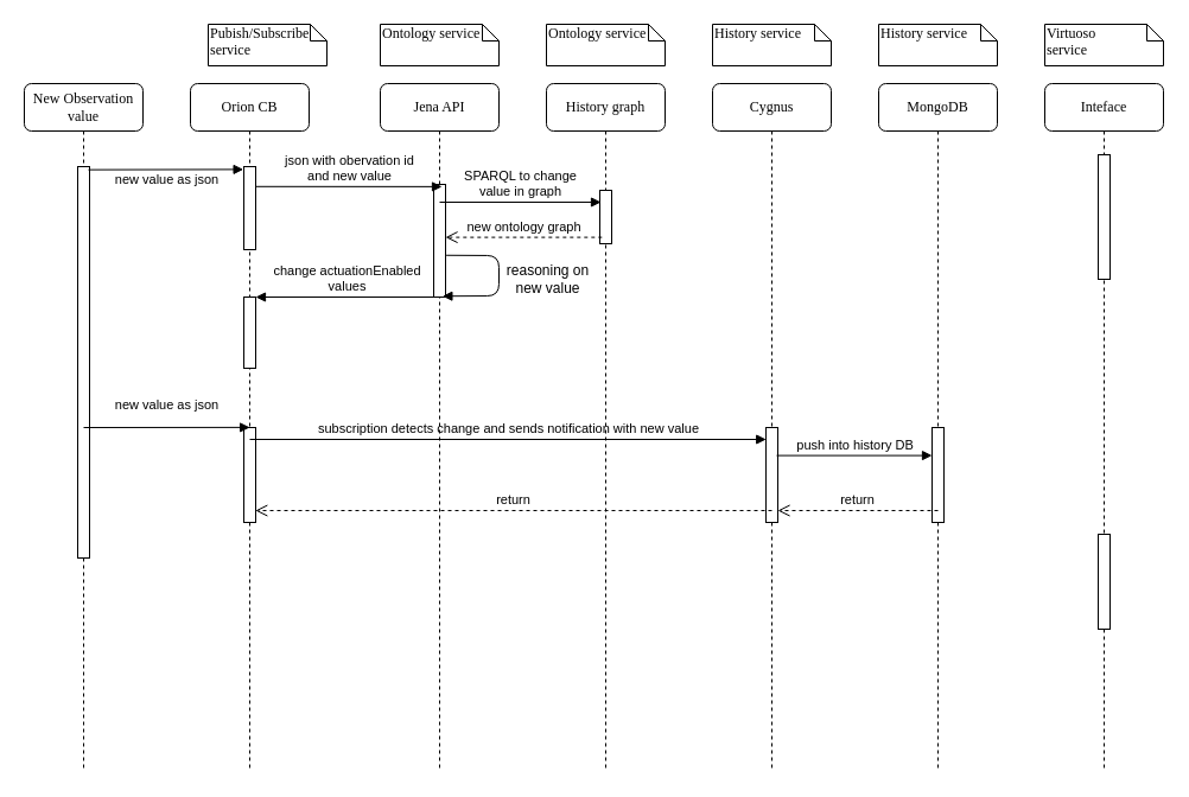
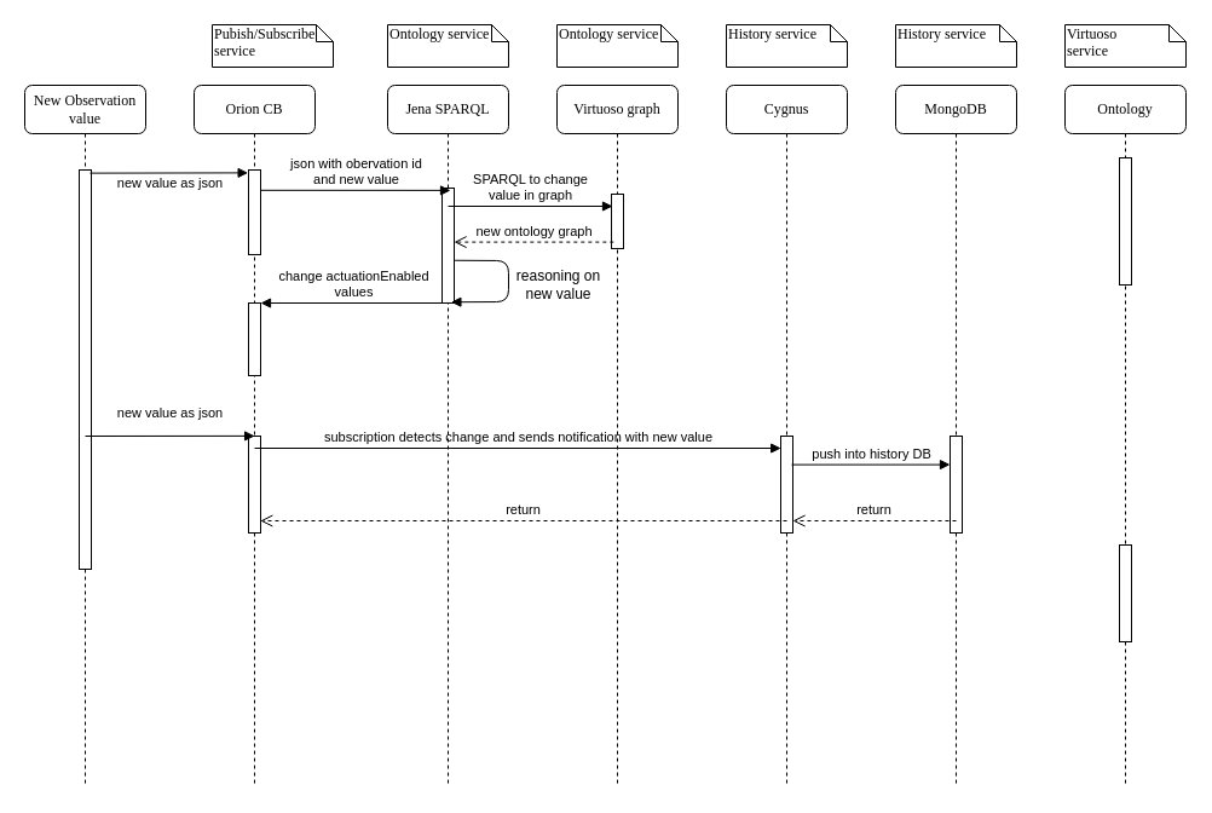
  <mxCell id="0" />
  <mxCell id="1" parent="0" />
  <mxCell id="2" value="Orion CB" style="shape=umlLifeline;perimeter=lifelinePerimeter;whiteSpace=wrap;html=1;container=1;collapsible=0;recursiveResize=0;outlineConnect=0;rounded=1;shadow=0;comic=0;labelBackgroundColor=none;strokeColor=#000000;strokeWidth=1;fillColor=#FFFFFF;fontFamily=Verdana;fontSize=12;fontColor=#000000;align=center;" parent="1" vertex="1"><mxGeometry x="160" y="70" width="100" height="580" as="geometry" /></mxCell>
  <mxCell id="3" value="" style="html=1;points=[];perimeter=orthogonalPerimeter;rounded=0;shadow=0;comic=0;labelBackgroundColor=none;strokeColor=#000000;strokeWidth=1;fillColor=#FFFFFF;fontFamily=Verdana;fontSize=12;fontColor=#000000;align=center;" parent="2" vertex="1"><mxGeometry x="45" y="70" width="10" height="70" as="geometry" /></mxCell>
  <mxCell id="4" value="" style="html=1;points=[];perimeter=orthogonalPerimeter;" parent="2" vertex="1"><mxGeometry x="45" y="180" width="10" height="60" as="geometry" /></mxCell>
  <mxCell id="5" value="" style="html=1;points=[];perimeter=orthogonalPerimeter;" parent="2" vertex="1"><mxGeometry x="45" y="290" width="10" height="80" as="geometry" /></mxCell>
  <mxCell id="6" value="subscription detects change and sends notification with new value" style="html=1;verticalAlign=bottom;endArrow=block;entryX=0.02;entryY=0.125;entryDx=0;entryDy=0;entryPerimeter=0;" parent="2" target="15" edge="1"><mxGeometry width="80" relative="1" as="geometry"><mxPoint x="50" y="300" as="sourcePoint" /><mxPoint x="130" y="300" as="targetPoint" /></mxGeometry></mxCell>
- <mxCell id="7" value="Jena API" style="shape=umlLifeline;perimeter=lifelinePerimeter;whiteSpace=wrap;html=1;container=1;collapsible=0;recursiveResize=0;outlineConnect=0;rounded=1;shadow=0;comic=0;labelBackgroundColor=none;strokeColor=#000000;strokeWidth=1;fillColor=#FFFFFF;fontFamily=Verdana;fontSize=12;fontColor=#000000;align=center;" parent="1" vertex="1"><mxGeometry x="320" y="70" width="100" height="580" as="geometry" /></mxCell>
+ <mxCell id="7" value="Jena SPARQL" style="shape=umlLifeline;perimeter=lifelinePerimeter;whiteSpace=wrap;html=1;container=1;collapsible=0;recursiveResize=0;outlineConnect=0;rounded=1;shadow=0;comic=0;labelBackgroundColor=none;strokeColor=#000000;strokeWidth=1;fillColor=#FFFFFF;fontFamily=Verdana;fontSize=12;fontColor=#000000;align=center;" parent="1" vertex="1"><mxGeometry x="320" y="70" width="100" height="580" as="geometry" /></mxCell>
  <mxCell id="8" value="" style="html=1;points=[];perimeter=orthogonalPerimeter;rounded=0;shadow=0;comic=0;labelBackgroundColor=none;strokeColor=#000000;strokeWidth=1;fillColor=#FFFFFF;fontFamily=Verdana;fontSize=12;fontColor=#000000;align=center;" parent="7" vertex="1"><mxGeometry x="45" y="85" width="10" height="95" as="geometry" /></mxCell>
  <mxCell id="9" value="SPARQL to change &lt;br&gt;value in graph" style="html=1;verticalAlign=bottom;endArrow=block;entryX=0.1;entryY=0.222;entryDx=0;entryDy=0;entryPerimeter=0;" parent="7" target="13" edge="1"><mxGeometry width="80" relative="1" as="geometry"><mxPoint x="50" y="100" as="sourcePoint" /><mxPoint x="140" y="100" as="targetPoint" /></mxGeometry></mxCell>
  <mxCell id="10" value="" style="html=1;verticalAlign=bottom;endArrow=block;exitX=1.06;exitY=0.629;exitDx=0;exitDy=0;exitPerimeter=0;entryX=0.74;entryY=0.992;entryDx=0;entryDy=0;entryPerimeter=0;" parent="7" source="8" target="8" edge="1"><mxGeometry width="80" relative="1" as="geometry"><mxPoint x="90" y="320" as="sourcePoint" /><mxPoint x="170" y="320" as="targetPoint" /><Array as="points"><mxPoint x="100" y="145" /><mxPoint x="100" y="179" /></Array></mxGeometry></mxCell>
  <mxCell id="11" value="reasoning on &lt;br&gt;new value" style="text;html=1;resizable=0;points=[];align=center;verticalAlign=middle;labelBackgroundColor=#ffffff;" parent="10" vertex="1" connectable="0"><mxGeometry x="-0.349" y="-12" relative="1" as="geometry"><mxPoint x="43.5" y="8" as="offset" /></mxGeometry></mxCell>
- <mxCell id="12" value="History graph" style="shape=umlLifeline;perimeter=lifelinePerimeter;whiteSpace=wrap;html=1;container=1;collapsible=0;recursiveResize=0;outlineConnect=0;rounded=1;shadow=0;comic=0;labelBackgroundColor=none;strokeColor=#000000;strokeWidth=1;fillColor=#FFFFFF;fontFamily=Verdana;fontSize=12;fontColor=#000000;align=center;" parent="1" vertex="1"><mxGeometry x="460" y="70" width="100" height="580" as="geometry" /></mxCell>
+ <mxCell id="12" value="Virtuoso graph" style="shape=umlLifeline;perimeter=lifelinePerimeter;whiteSpace=wrap;html=1;container=1;collapsible=0;recursiveResize=0;outlineConnect=0;rounded=1;shadow=0;comic=0;labelBackgroundColor=none;strokeColor=#000000;strokeWidth=1;fillColor=#FFFFFF;fontFamily=Verdana;fontSize=12;fontColor=#000000;align=center;" parent="1" vertex="1"><mxGeometry x="460" y="70" width="100" height="580" as="geometry" /></mxCell>
  <mxCell id="13" value="" style="html=1;points=[];perimeter=orthogonalPerimeter;" parent="12" vertex="1"><mxGeometry x="45" y="90" width="10" height="45" as="geometry" /></mxCell>
  <mxCell id="14" value="Cygnus" style="shape=umlLifeline;perimeter=lifelinePerimeter;whiteSpace=wrap;html=1;container=1;collapsible=0;recursiveResize=0;outlineConnect=0;rounded=1;shadow=0;comic=0;labelBackgroundColor=none;strokeColor=#000000;strokeWidth=1;fillColor=#FFFFFF;fontFamily=Verdana;fontSize=12;fontColor=#000000;align=center;" parent="1" vertex="1"><mxGeometry x="600" y="70" width="100" height="580" as="geometry" /></mxCell>
  <mxCell id="15" value="" style="html=1;points=[];perimeter=orthogonalPerimeter;" parent="14" vertex="1"><mxGeometry x="45" y="290" width="10" height="80" as="geometry" /></mxCell>
  <mxCell id="16" value="&lt;span style=&quot;text-align: left&quot;&gt;MongoDB&lt;/span&gt;" style="shape=umlLifeline;perimeter=lifelinePerimeter;whiteSpace=wrap;html=1;container=1;collapsible=0;recursiveResize=0;outlineConnect=0;rounded=1;shadow=0;comic=0;labelBackgroundColor=none;strokeColor=#000000;strokeWidth=1;fillColor=#FFFFFF;fontFamily=Verdana;fontSize=12;fontColor=#000000;align=center;" parent="1" vertex="1"><mxGeometry x="740" y="70" width="100" height="580" as="geometry" /></mxCell>
  <mxCell id="17" value="" style="html=1;points=[];perimeter=orthogonalPerimeter;" parent="16" vertex="1"><mxGeometry x="45" y="290" width="10" height="80" as="geometry" /></mxCell>
- <mxCell id="18" value="Inteface" style="shape=umlLifeline;perimeter=lifelinePerimeter;whiteSpace=wrap;html=1;container=1;collapsible=0;recursiveResize=0;outlineConnect=0;rounded=1;shadow=0;comic=0;labelBackgroundColor=none;strokeColor=#000000;strokeWidth=1;fillColor=#FFFFFF;fontFamily=Verdana;fontSize=12;fontColor=#000000;align=center;" parent="1" vertex="1"><mxGeometry x="880" y="70" width="100" height="580" as="geometry" /></mxCell>
+ <mxCell id="18" value="Ontology" style="shape=umlLifeline;perimeter=lifelinePerimeter;whiteSpace=wrap;html=1;container=1;collapsible=0;recursiveResize=0;outlineConnect=0;rounded=1;shadow=0;comic=0;labelBackgroundColor=none;strokeColor=#000000;strokeWidth=1;fillColor=#FFFFFF;fontFamily=Verdana;fontSize=12;fontColor=#000000;align=center;" parent="1" vertex="1"><mxGeometry x="880" y="70" width="100" height="580" as="geometry" /></mxCell>
  <mxCell id="19" value="" style="html=1;points=[];perimeter=orthogonalPerimeter;" parent="18" vertex="1"><mxGeometry x="45" y="60" width="10" height="105" as="geometry" /></mxCell>
  <mxCell id="20" value="" style="html=1;points=[];perimeter=orthogonalPerimeter;" parent="18" vertex="1"><mxGeometry x="45" y="380" width="10" height="80" as="geometry" /></mxCell>
  <mxCell id="21" value="New Observation value" style="shape=umlLifeline;perimeter=lifelinePerimeter;whiteSpace=wrap;html=1;container=1;collapsible=0;recursiveResize=0;outlineConnect=0;rounded=1;shadow=0;comic=0;labelBackgroundColor=none;strokeColor=#000000;strokeWidth=1;fillColor=#FFFFFF;fontFamily=Verdana;fontSize=12;fontColor=#000000;align=center;" parent="1" vertex="1"><mxGeometry x="20" y="70" width="100" height="580" as="geometry" /></mxCell>
  <mxCell id="22" value="" style="html=1;points=[];perimeter=orthogonalPerimeter;" parent="21" vertex="1"><mxGeometry x="45" y="70" width="10" height="330" as="geometry" /></mxCell>
  <mxCell id="23" value="Pubish/Subscribe service" style="shape=note;whiteSpace=wrap;html=1;size=14;verticalAlign=top;align=left;spacingTop=-6;rounded=0;shadow=0;comic=0;labelBackgroundColor=none;strokeColor=#000000;strokeWidth=1;fillColor=#FFFFFF;fontFamily=Verdana;fontSize=12;fontColor=#000000;" parent="1" vertex="1"><mxGeometry x="175" y="20" width="100" height="35" as="geometry" /></mxCell>
  <mxCell id="24" value="Ontology service" style="shape=note;whiteSpace=wrap;html=1;size=14;verticalAlign=top;align=left;spacingTop=-6;rounded=0;shadow=0;comic=0;labelBackgroundColor=none;strokeColor=#000000;strokeWidth=1;fillColor=#FFFFFF;fontFamily=Verdana;fontSize=12;fontColor=#000000;" parent="1" vertex="1"><mxGeometry x="320" y="20" width="100" height="35" as="geometry" /></mxCell>
  <mxCell id="25" value="Ontology service" style="shape=note;whiteSpace=wrap;html=1;size=14;verticalAlign=top;align=left;spacingTop=-6;rounded=0;shadow=0;comic=0;labelBackgroundColor=none;strokeColor=#000000;strokeWidth=1;fillColor=#FFFFFF;fontFamily=Verdana;fontSize=12;fontColor=#000000;" parent="1" vertex="1"><mxGeometry x="460" y="20" width="100" height="35" as="geometry" /></mxCell>
  <mxCell id="26" value="History service" style="shape=note;whiteSpace=wrap;html=1;size=14;verticalAlign=top;align=left;spacingTop=-6;rounded=0;shadow=0;comic=0;labelBackgroundColor=none;strokeColor=#000000;strokeWidth=1;fillColor=#FFFFFF;fontFamily=Verdana;fontSize=12;fontColor=#000000;" parent="1" vertex="1"><mxGeometry x="600" y="20" width="100" height="35" as="geometry" /></mxCell>
  <mxCell id="27" value="History service" style="shape=note;whiteSpace=wrap;html=1;size=14;verticalAlign=top;align=left;spacingTop=-6;rounded=0;shadow=0;comic=0;labelBackgroundColor=none;strokeColor=#000000;strokeWidth=1;fillColor=#FFFFFF;fontFamily=Verdana;fontSize=12;fontColor=#000000;" parent="1" vertex="1"><mxGeometry x="740" y="20" width="100" height="35" as="geometry" /></mxCell>
  <mxCell id="28" value="Virtuoso &lt;br&gt;service" style="shape=note;whiteSpace=wrap;html=1;size=14;verticalAlign=top;align=left;spacingTop=-6;rounded=0;shadow=0;comic=0;labelBackgroundColor=none;strokeColor=#000000;strokeWidth=1;fillColor=#FFFFFF;fontFamily=Verdana;fontSize=12;fontColor=#000000;" parent="1" vertex="1"><mxGeometry x="880" y="20" width="100" height="35" as="geometry" /></mxCell>
  <mxCell id="29" value="new value as json" style="html=1;verticalAlign=bottom;endArrow=block;exitX=0.9;exitY=0.008;exitDx=0;exitDy=0;exitPerimeter=0;entryX=-0.04;entryY=0.034;entryDx=0;entryDy=0;entryPerimeter=0;" parent="1" source="22" target="3" edge="1"><mxGeometry x="0.01" y="-17" width="80" relative="1" as="geometry"><mxPoint x="250" y="330" as="sourcePoint" /><mxPoint x="500" y="290" as="targetPoint" /><mxPoint as="offset" /></mxGeometry></mxCell>
  <mxCell id="30" value="json with obervation id &lt;br&gt;and new value" style="html=1;verticalAlign=bottom;endArrow=block;entryX=0.7;entryY=0.02;entryDx=0;entryDy=0;entryPerimeter=0;exitX=1;exitY=0.24;exitDx=0;exitDy=0;exitPerimeter=0;" parent="1" source="3" target="8" edge="1"><mxGeometry width="80" relative="1" as="geometry"><mxPoint x="300" y="370" as="sourcePoint" /><mxPoint x="380" y="370" as="targetPoint" /></mxGeometry></mxCell>
  <mxCell id="31" value="new ontology graph" style="html=1;verticalAlign=bottom;endArrow=open;dashed=1;endSize=8;exitX=0.18;exitY=0.88;exitDx=0;exitDy=0;exitPerimeter=0;" parent="1" source="13" target="8" edge="1"><mxGeometry relative="1" as="geometry"><mxPoint x="490" y="200" as="sourcePoint" /><mxPoint x="410" y="200" as="targetPoint" /></mxGeometry></mxCell>
  <mxCell id="32" value="change actuationEnabled&lt;br&gt;values" style="html=1;verticalAlign=bottom;endArrow=block;exitX=0.5;exitY=1;exitDx=0;exitDy=0;exitPerimeter=0;" parent="1" source="8" target="4" edge="1"><mxGeometry width="80" relative="1" as="geometry"><mxPoint x="240" y="250" as="sourcePoint" /><mxPoint x="320" y="250" as="targetPoint" /></mxGeometry></mxCell>
  <mxCell id="33" value="new value as json" style="html=1;verticalAlign=bottom;endArrow=block;entryX=-0.04;entryY=0.034;entryDx=0;entryDy=0;entryPerimeter=0;" parent="1" edge="1"><mxGeometry x="-0.001" y="10" width="80" relative="1" as="geometry"><mxPoint x="70" y="360" as="sourcePoint" /><mxPoint x="210.1" y="359.88" as="targetPoint" /><mxPoint as="offset" /></mxGeometry></mxCell>
  <mxCell id="34" value="push into history DB" style="html=1;verticalAlign=bottom;endArrow=block;exitX=0.9;exitY=0.295;exitDx=0;exitDy=0;exitPerimeter=0;" parent="1" source="15" target="17" edge="1"><mxGeometry width="80" relative="1" as="geometry"><mxPoint x="650" y="370" as="sourcePoint" /><mxPoint x="730" y="370" as="targetPoint" /></mxGeometry></mxCell>
  <mxCell id="35" value="return" style="html=1;verticalAlign=bottom;endArrow=open;dashed=1;endSize=8;" parent="1" target="15" edge="1"><mxGeometry relative="1" as="geometry"><mxPoint x="790" y="430" as="sourcePoint" /><mxPoint x="710" y="430" as="targetPoint" /></mxGeometry></mxCell>
  <mxCell id="36" value="return" style="html=1;verticalAlign=bottom;endArrow=open;dashed=1;endSize=8;entryX=0.98;entryY=0.875;entryDx=0;entryDy=0;entryPerimeter=0;" parent="1" target="5" edge="1"><mxGeometry relative="1" as="geometry"><mxPoint x="650" y="430" as="sourcePoint" /><mxPoint x="570" y="430" as="targetPoint" /></mxGeometry></mxCell>
